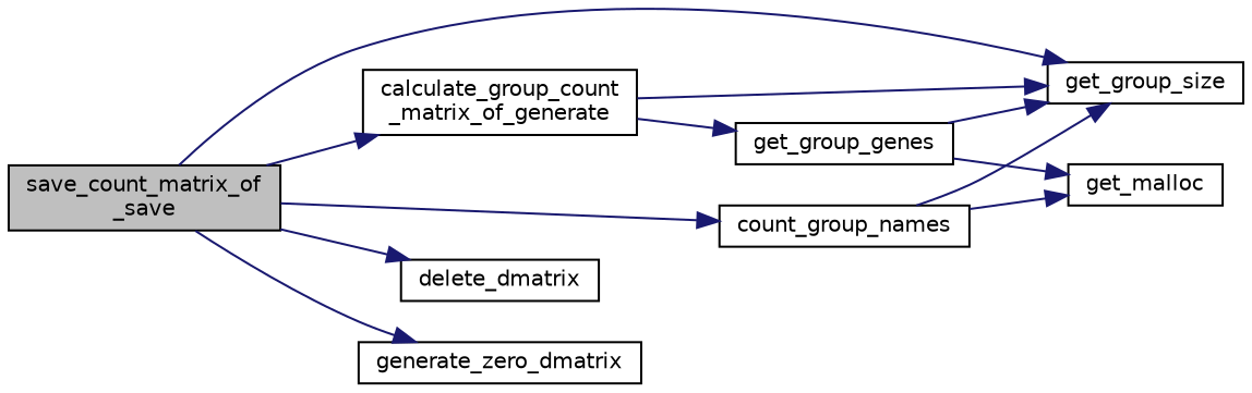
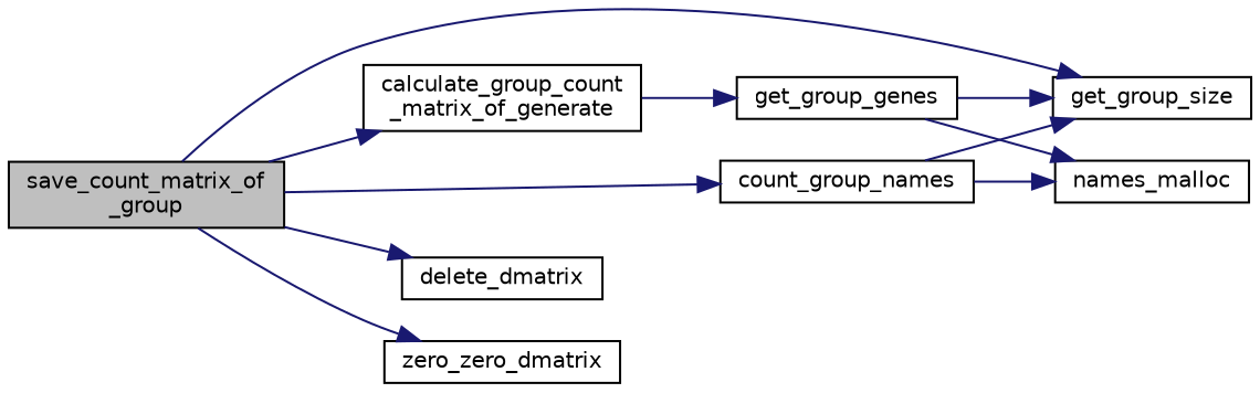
  digraph {
    rankdir=LR
    node [color=black fillcolor=white fontname=Helvetica fontsize=10 shape=record style=filled]
    edge [color=midnightblue fontname=Helvetica fontsize=10 labelfontname=Helvetica labelfontsize=10 style=solid]
-   n1 [fillcolor=grey75 fontcolor=black height=0.2 label="save_count_matrix_of\l_save" width=0.4]
+   n1 [fillcolor=grey75 fontcolor=black height=0.2 label="save_count_matrix_of\l_group" width=0.4]
    n2 [height=0.2 label="calculate_group_count\l_matrix_of_generate" width=0.4]
    n3 [height=0.2 label=get_group_size width=0.4]
    n4 [height=0.2 label=delete_dmatrix width=0.4]
-   n5 [height=0.2 label=generate_zero_dmatrix width=0.4]
+   n5 [height=0.2 label=zero_zero_dmatrix width=0.4]
    n6 [height=0.2 label=count_group_names width=0.4]
    n7 [height=0.2 label=get_group_genes width=0.4]
-   n8 [height=0.2 label=get_malloc width=0.4]
+   n8 [height=0.2 label=names_malloc width=0.4]
    n1 -> n2
    n1 -> n3
    n1 -> n4
    n1 -> n5
    n1 -> n6
-   n2 -> n3
    n2 -> n7
    n6 -> n3
    n6 -> n8
    n7 -> n3
    n7 -> n8
  }
